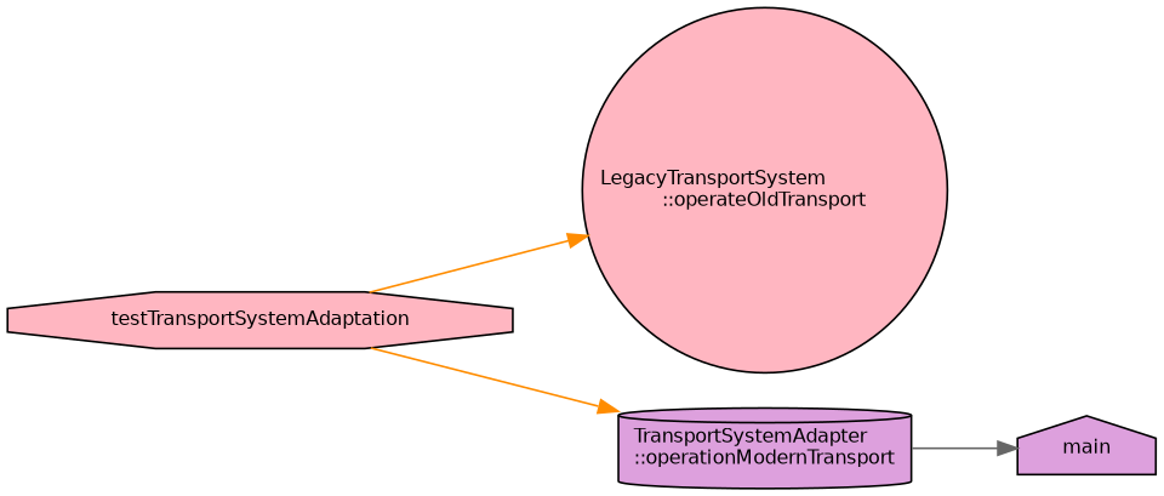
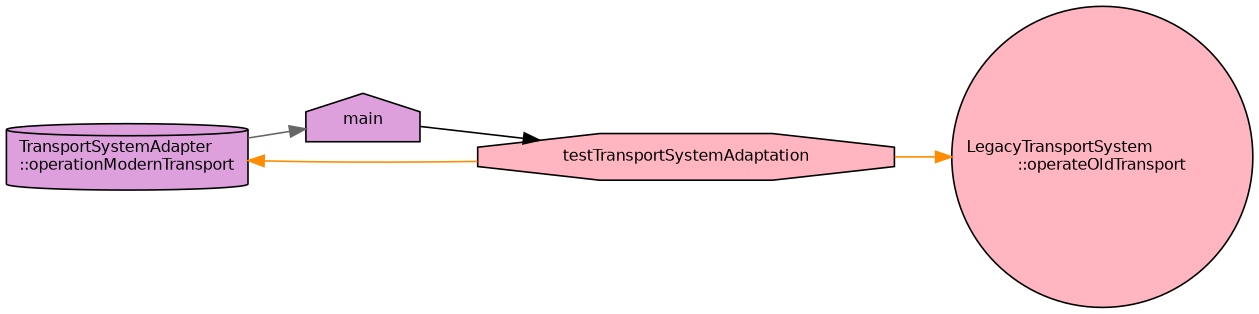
  digraph {
    rankdir=RL
    node [color=black fillcolor=lightpink fontname=Helvetica fontsize=10 style=filled]
    edge [color=darkorange dir=back fontname=Helvetica fontsize=10 labelfontname=Helvetica labelfontsize=10 style=solid]
    n1 [fontcolor=black height=0.2 label="LegacyTransportSystem\l::operateOldTransport" shape=circle width=0.4]
    n2 [height=0.2 label=testTransportSystemAdaptation shape=octagon width=0.4]
    n3 [fillcolor=plum height=0.2 label="TransportSystemAdapter\l::operationModernTransport" shape=cylinder width=0.4]
    n4 [fillcolor=plum height=0.2 label=main shape=house width=0.4]
    n1 -> n2
+   n2 -> n4 [color=black]
    n3 -> n2
    n4 -> n3 [color=gray40]
  }
